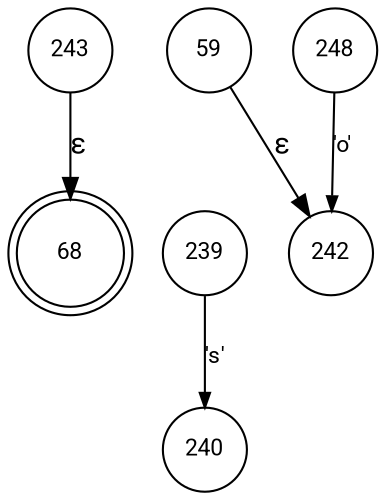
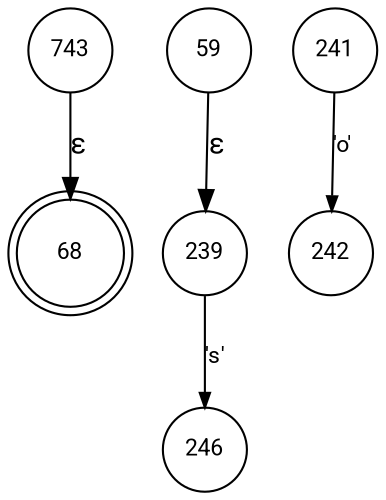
  digraph {
    fontname=Roboto
    rankdir=TB
    node [fixedsize=true fontname=Roboto fontsize=11 shape=circle peripheries=1]
    edge [fontname=Roboto]
    n1 [label=68 shape=doublecircle width=.6 peripheries=""]
-   n2 [label=240 width=.55]
-   n3 [label=248 width=.55]
+   n2 [label=246 width=.55]
+   n3 [label=241 width=.55]
    n4 [label=242 width=.55]
-   n5 [label=243 width=.55]
+   n5 [label=743 width=.55]
    n6 [label=59 width=.55]
    n7 [label=239 width=.55]
    n3 -> n4 [arrowhead=normal arrowsize=.7 fontsize=11 label="'o'"]
    n5 -> n1 [label="&epsilon;"]
-   n6 -> n4 [label="&epsilon;"]
+   n6 -> n7 [label="&epsilon;"]
    n7 -> n2 [arrowhead=normal arrowsize=.7 fontsize=11 label="'s'"]
  }
